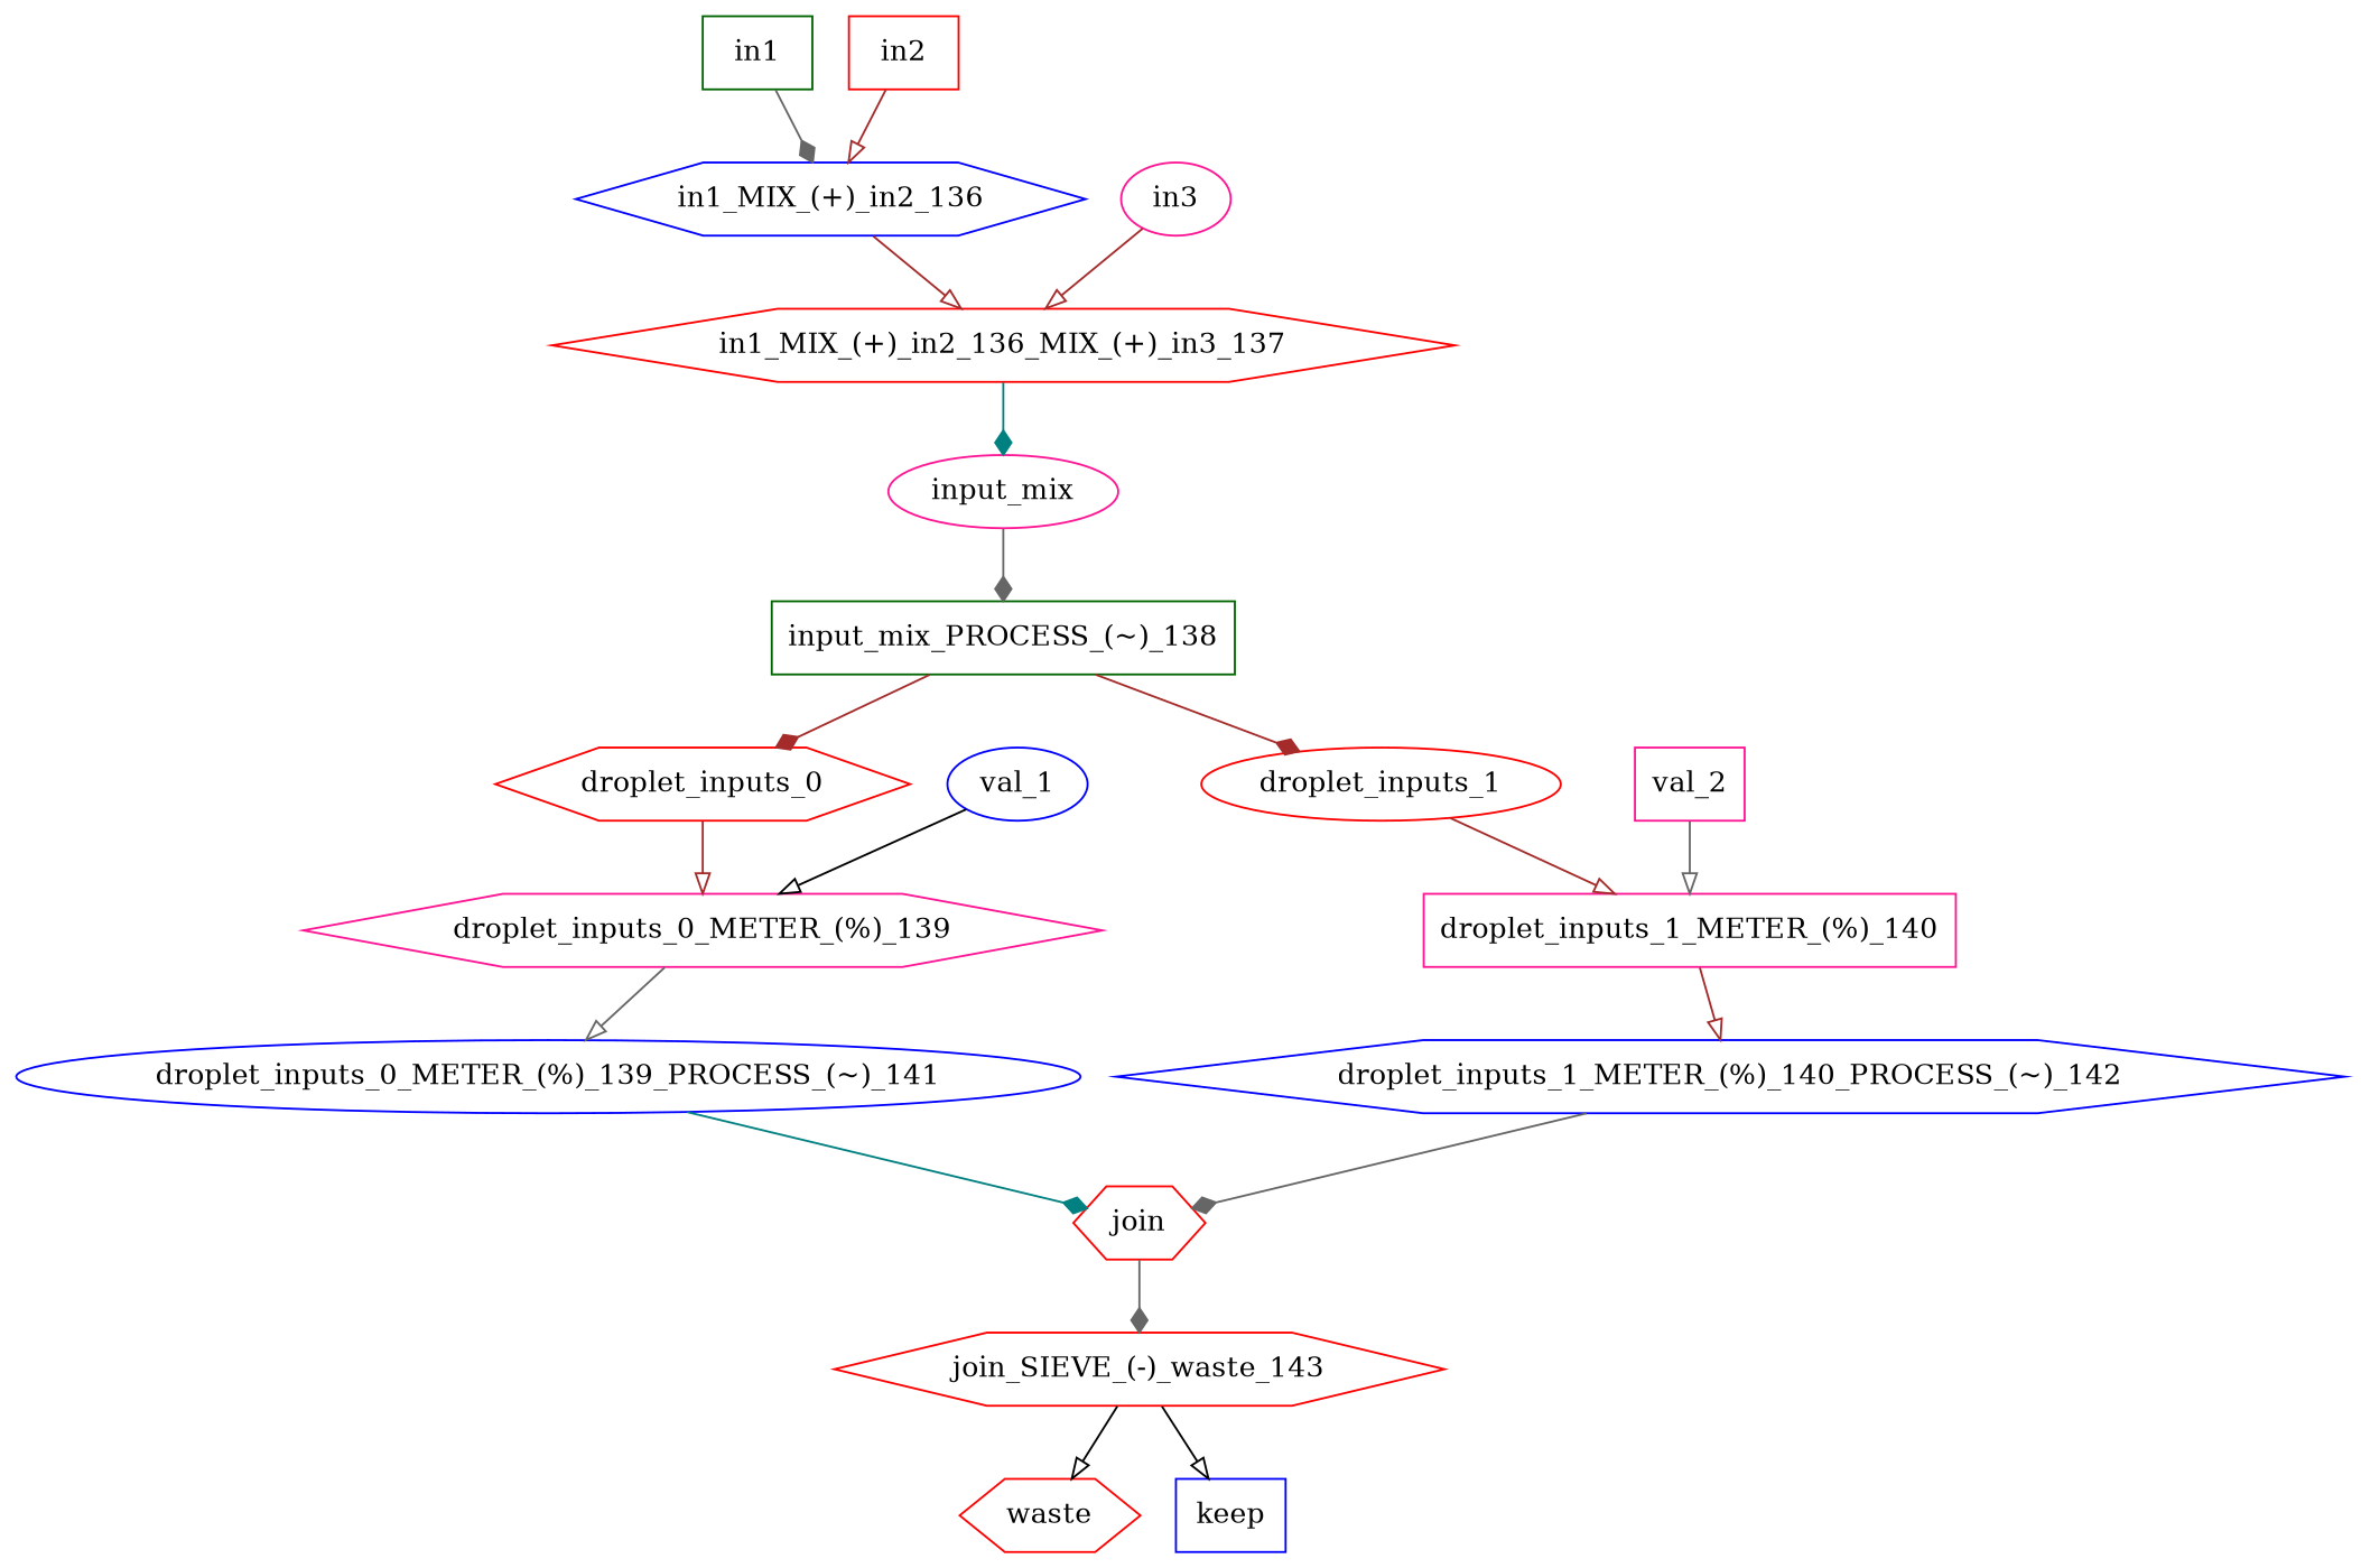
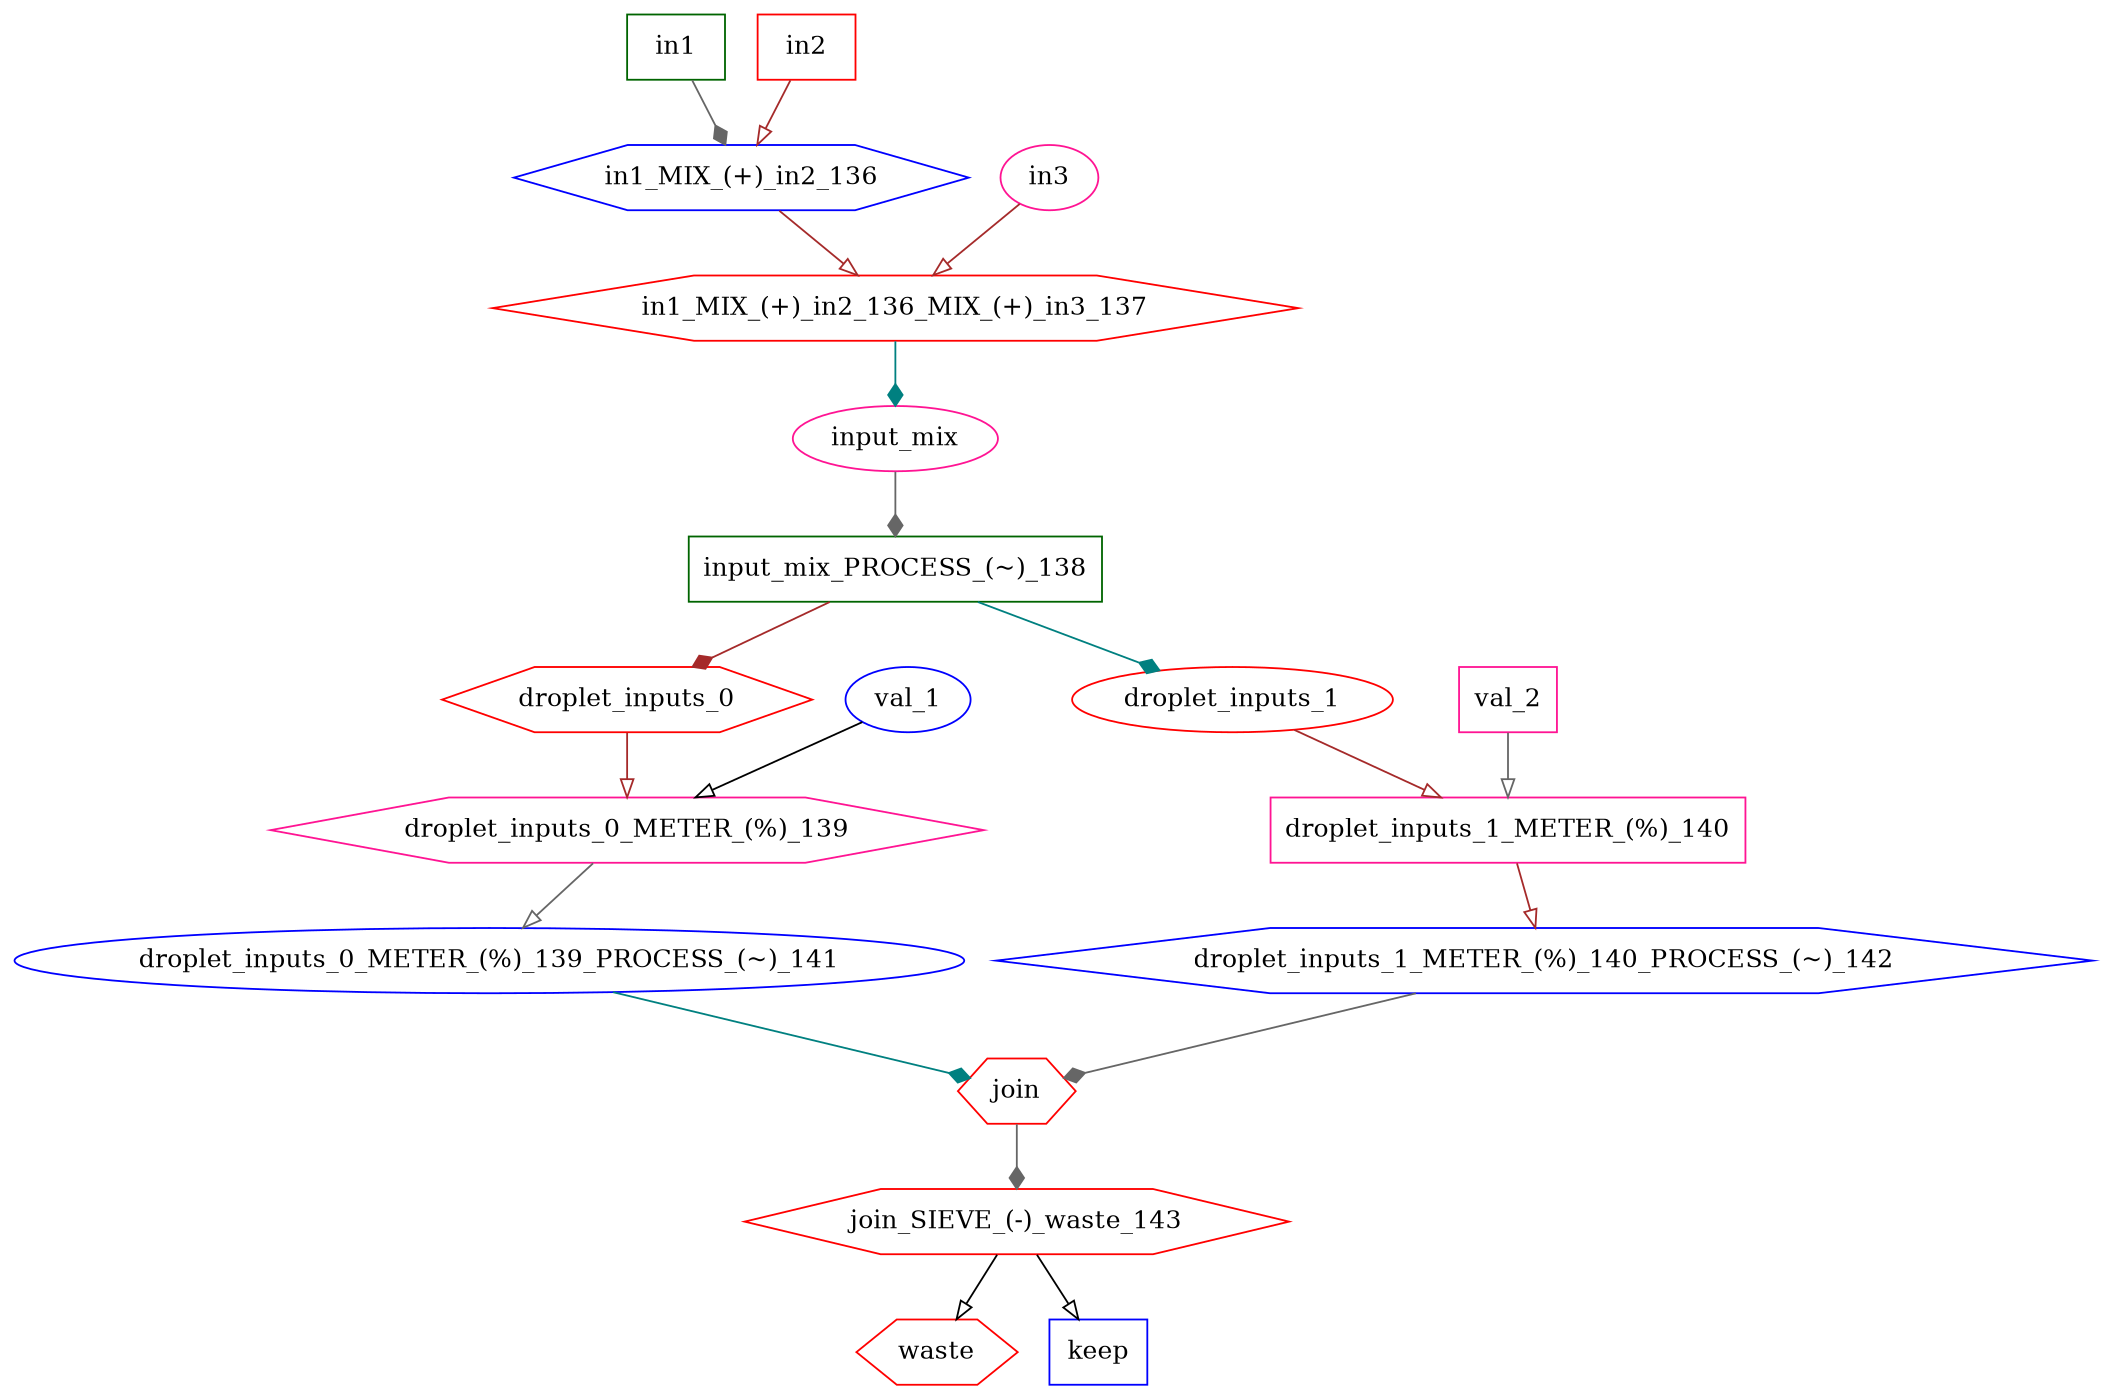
  strict digraph {
    node [color=red shape=hexagon]
    edge [arrowhead=onormal color=brown]
    in1 [color=darkgreen shape=box]
    "in1_MIX_(+)_in2_136" [color=blue]
    "in1_MIX_(+)_in2_136_MIX_(+)_in3_137"
    input_mix [color=deeppink shape=ellipse]
    in2 [shape=box]
    in3 [color=deeppink shape=ellipse]
    "input_mix_PROCESS_(~)_138" [color=darkgreen shape=box]
    droplet_inputs_0
    droplet_inputs_1 [shape=ellipse]
    "droplet_inputs_0_METER_(%)_139" [color=deeppink]
    "droplet_inputs_1_METER_(%)_140" [color=deeppink shape=box]
    "droplet_inputs_0_METER_(%)_139_PROCESS_(~)_141" [color=blue shape=ellipse]
    join
    "droplet_inputs_1_METER_(%)_140_PROCESS_(~)_142" [color=blue]
    "join_SIEVE_(-)_waste_143"
    waste
    keep [color=blue shape=box]
    val_1 [color=blue shape=ellipse]
    val_2 [color=deeppink shape=box]
    in1 -> "in1_MIX_(+)_in2_136" [arrowhead=diamond color=gray40]
    "in1_MIX_(+)_in2_136" -> "in1_MIX_(+)_in2_136_MIX_(+)_in3_137"
    "in1_MIX_(+)_in2_136_MIX_(+)_in3_137" -> input_mix [arrowhead=diamond color=teal]
    input_mix -> "input_mix_PROCESS_(~)_138" [arrowhead=diamond color=gray40]
    in2 -> "in1_MIX_(+)_in2_136"
    in3 -> "in1_MIX_(+)_in2_136_MIX_(+)_in3_137"
    "input_mix_PROCESS_(~)_138" -> droplet_inputs_0 [arrowhead=diamond]
-   "input_mix_PROCESS_(~)_138" -> droplet_inputs_1 [arrowhead=diamond]
+   "input_mix_PROCESS_(~)_138" -> droplet_inputs_1 [arrowhead=diamond color=teal]
    droplet_inputs_0 -> "droplet_inputs_0_METER_(%)_139"
    droplet_inputs_1 -> "droplet_inputs_1_METER_(%)_140"
    "droplet_inputs_0_METER_(%)_139" -> "droplet_inputs_0_METER_(%)_139_PROCESS_(~)_141" [color=gray40]
    "droplet_inputs_1_METER_(%)_140" -> "droplet_inputs_1_METER_(%)_140_PROCESS_(~)_142"
    "droplet_inputs_0_METER_(%)_139_PROCESS_(~)_141" -> join [arrowhead=diamond color=teal]
    join -> "join_SIEVE_(-)_waste_143" [arrowhead=diamond color=gray40]
    "droplet_inputs_1_METER_(%)_140_PROCESS_(~)_142" -> join [arrowhead=diamond color=gray40]
    "join_SIEVE_(-)_waste_143" -> waste [color=black]
    "join_SIEVE_(-)_waste_143" -> keep [color=black]
    val_1 -> "droplet_inputs_0_METER_(%)_139" [color=black]
    val_2 -> "droplet_inputs_1_METER_(%)_140" [color=gray40]
  }
